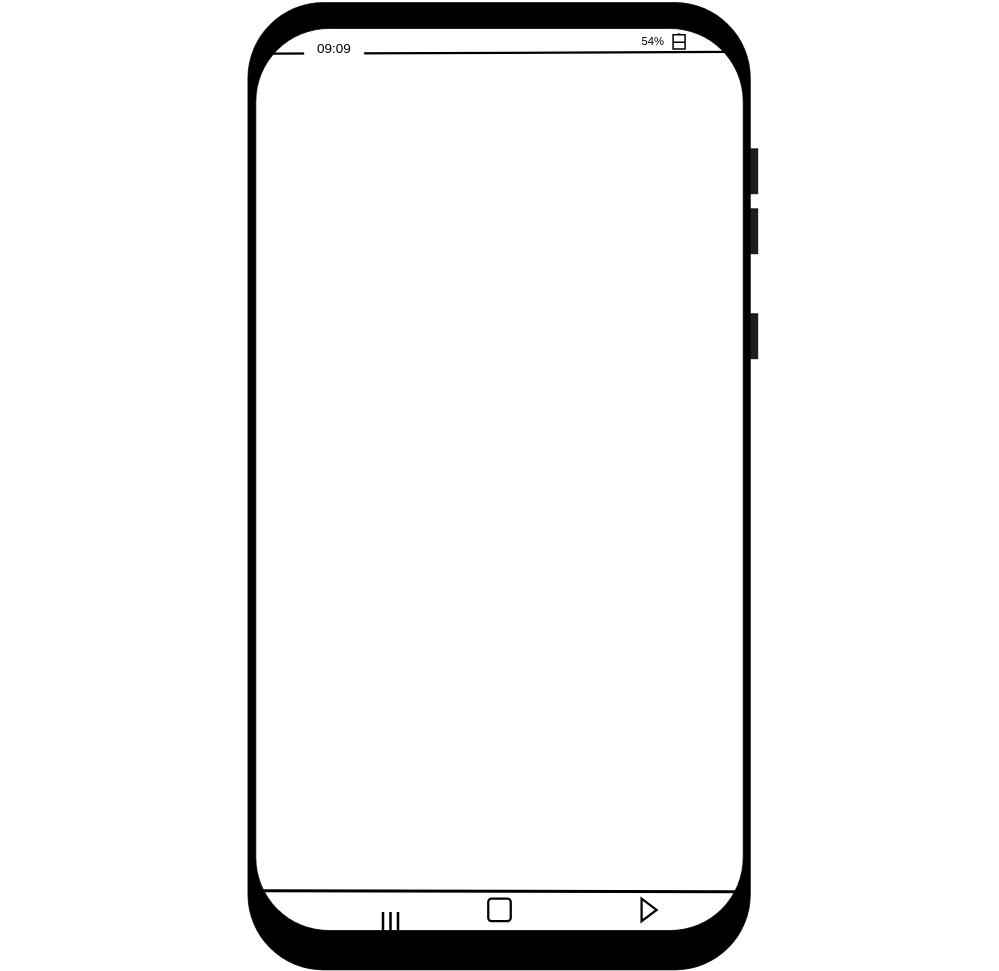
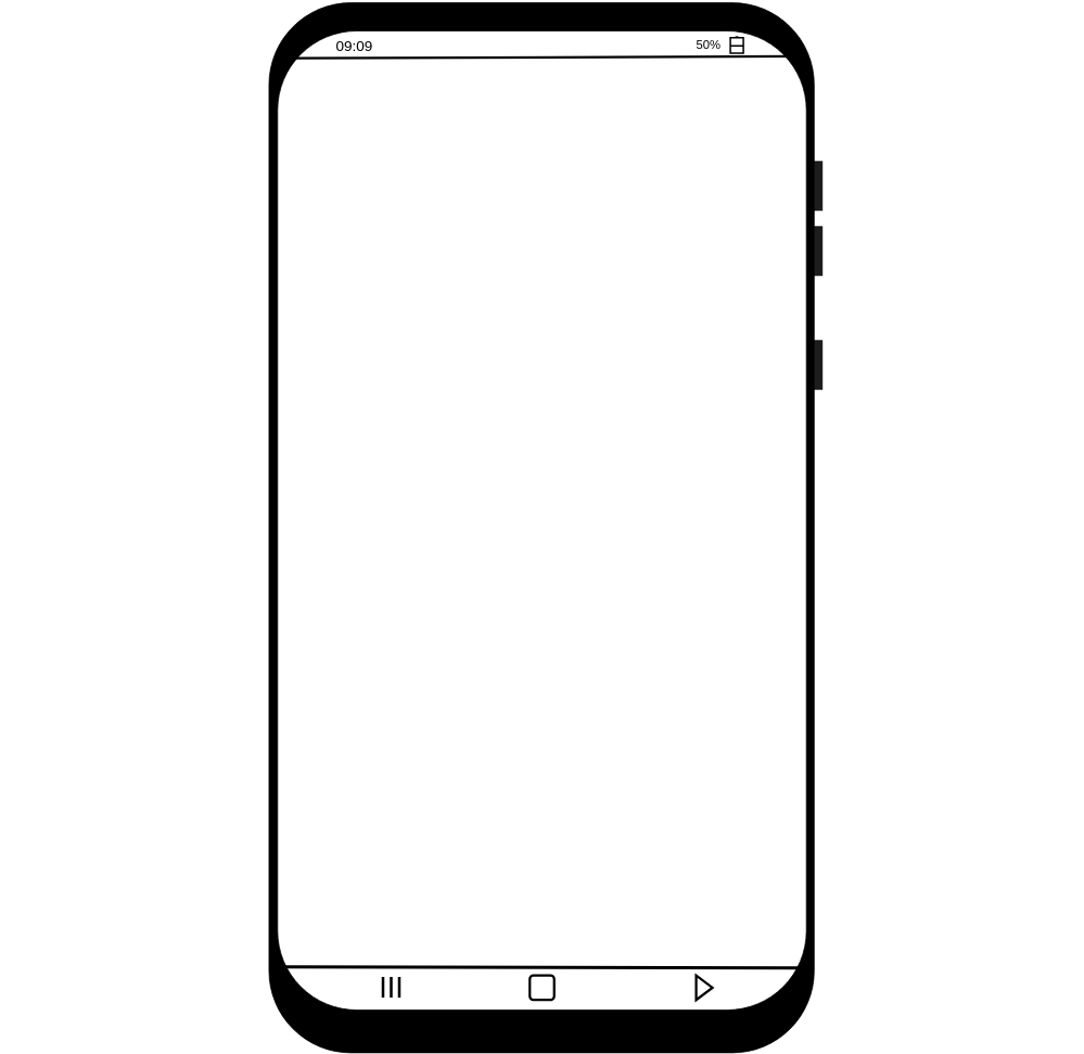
  <mxCell id="0" />
  <mxCell id="1" parent="0" />
  <mxCell id="2" value="" style="rounded=1;whiteSpace=wrap;html=1;rotation=90;fillColor=#000000;" parent="1" vertex="1"><mxGeometry x="20" y="313" width="1290" height="670" as="geometry" /></mxCell>
  <mxCell id="3" value="" style="rounded=1;whiteSpace=wrap;html=1;rotation=90;" parent="1" vertex="1"><mxGeometry x="64" y="314" width="1203" height="650" as="geometry" /></mxCell>
- <mxCell id="4" value="&lt;span style=&quot;font-size: 36px;&quot;&gt;III&lt;/span&gt;" style="text;html=1;align=center;verticalAlign=middle;resizable=0;points=[];autosize=1;strokeColor=none;fillColor=none;" parent="1" vertex="1"><mxGeometry x="495" y="1198" width="50" height="60" as="geometry" /></mxCell>
+ <mxCell id="4" value="&lt;span style=&quot;font-size: 36px;&quot;&gt;III&lt;/span&gt;" style="text;html=1;align=center;verticalAlign=middle;resizable=0;points=[];autosize=1;strokeColor=none;fillColor=none;" parent="1" vertex="1"><mxGeometry x="455" y="1183" width="50" height="60" as="geometry" /></mxCell>
  <mxCell id="5" value="" style="endArrow=none;html=1;rounded=0;exitX=0.956;exitY=0.992;exitDx=0;exitDy=0;exitPerimeter=0;entryX=0.957;entryY=0.011;entryDx=0;entryDy=0;entryPerimeter=0;strokeWidth=4;" parent="1" source="3" target="3" edge="1"><mxGeometry width="50" height="50" relative="1" as="geometry"><mxPoint x="845" y="803" as="sourcePoint" /><mxPoint x="975" y="1188" as="targetPoint" /><Array as="points" /></mxGeometry></mxCell>
  <mxCell id="6" value="" style="rounded=1;whiteSpace=wrap;html=1;strokeWidth=3;" parent="1" vertex="1"><mxGeometry x="650.5" y="1198" width="30" height="30" as="geometry" /></mxCell>
  <mxCell id="7" value="" style="triangle;whiteSpace=wrap;html=1;strokeWidth=3;" parent="1" vertex="1"><mxGeometry x="855" y="1198" width="20" height="30" as="geometry" /></mxCell>
  <mxCell id="8" value="" style="endArrow=none;html=1;rounded=0;exitX=0.028;exitY=0.972;exitDx=0;exitDy=0;exitPerimeter=0;entryX=0.026;entryY=0.031;entryDx=0;entryDy=0;entryPerimeter=0;strokeWidth=3;" parent="1" source="3" target="3" edge="1"><mxGeometry width="50" height="50" relative="1" as="geometry"><mxPoint x="371.05" y="73" as="sourcePoint" /><mxPoint x="959.95" y="76.609" as="targetPoint" /></mxGeometry></mxCell>
- <mxCell id="9" value="&lt;font style=&quot;font-size: 18px;&quot;&gt;09:09&lt;/font&gt;" style="text;html=1;align=center;verticalAlign=middle;whiteSpace=wrap;rounded=1;strokeWidth=22;fillColor=default;perimeterSpacing=0;shadow=0;glass=0;" parent="1" vertex="1"><mxGeometry x="405" y="47" width="80" height="35" as="geometry" /></mxCell>
+ <mxCell id="9" value="&lt;font style=&quot;font-size: 18px;&quot;&gt;09:09&lt;/font&gt;" style="text;html=1;align=center;verticalAlign=middle;whiteSpace=wrap;rounded=1;strokeWidth=22;fillColor=default;perimeterSpacing=0;shadow=0;glass=0;" parent="1" vertex="1"><mxGeometry x="405" y="47" width="60" height="20" as="geometry" /></mxCell>
  <mxCell id="10" value="" style="html=1;verticalLabelPosition=bottom;align=center;labelBackgroundColor=#ffffff;verticalAlign=top;strokeWidth=2;strokeColor=#000000;shadow=0;dashed=0;shape=mxgraph.ios7.icons.battery;rotation=-90;" parent="1" vertex="1"><mxGeometry x="895" y="47" width="20" height="16" as="geometry" /></mxCell>
- <mxCell id="11" value="&lt;p style=&quot;line-height: 230%;&quot;&gt;&lt;font style=&quot;font-size: 15px;&quot;&gt;54&lt;/font&gt;&lt;font style=&quot;font-size: 15px;&quot;&gt;%&lt;/font&gt;&lt;/p&gt;" style="text;html=1;align=center;verticalAlign=middle;resizable=0;points=[];autosize=1;strokeColor=none;fillColor=none;strokeWidth=4;" parent="1" vertex="1"><mxGeometry x="845" y="20" width="50" height="70" as="geometry" /></mxCell>
+ <mxCell id="11" value="&lt;p style=&quot;line-height: 230%;&quot;&gt;&lt;font style=&quot;font-size: 15px;&quot;&gt;50&lt;/font&gt;&lt;font style=&quot;font-size: 15px;&quot;&gt;%&lt;/font&gt;&lt;/p&gt;" style="text;html=1;align=center;verticalAlign=middle;resizable=0;points=[];autosize=1;strokeColor=none;fillColor=none;strokeWidth=4;" parent="1" vertex="1"><mxGeometry x="845" y="20" width="50" height="70" as="geometry" /></mxCell>
  <mxCell id="12" value="" style="rounded=0;whiteSpace=wrap;html=1;rotation=90;strokeWidth=1;fillColor=#1B1D1F;strokeColor=#000000;" vertex="1" parent="1"><mxGeometry x="975" y="223" width="60" height="10" as="geometry" /></mxCell>
  <mxCell id="13" value="" style="rounded=0;whiteSpace=wrap;html=1;rotation=90;strokeWidth=1;fillColor=#1B1D1F;strokeColor=#000000;" vertex="1" parent="1"><mxGeometry x="975" y="303" width="60" height="10" as="geometry" /></mxCell>
  <mxCell id="14" value="" style="rounded=0;whiteSpace=wrap;html=1;rotation=90;strokeWidth=1;fillColor=#1B1D1F;strokeColor=#000000;" vertex="1" parent="1"><mxGeometry x="975" y="443" width="60" height="10" as="geometry" /></mxCell>
